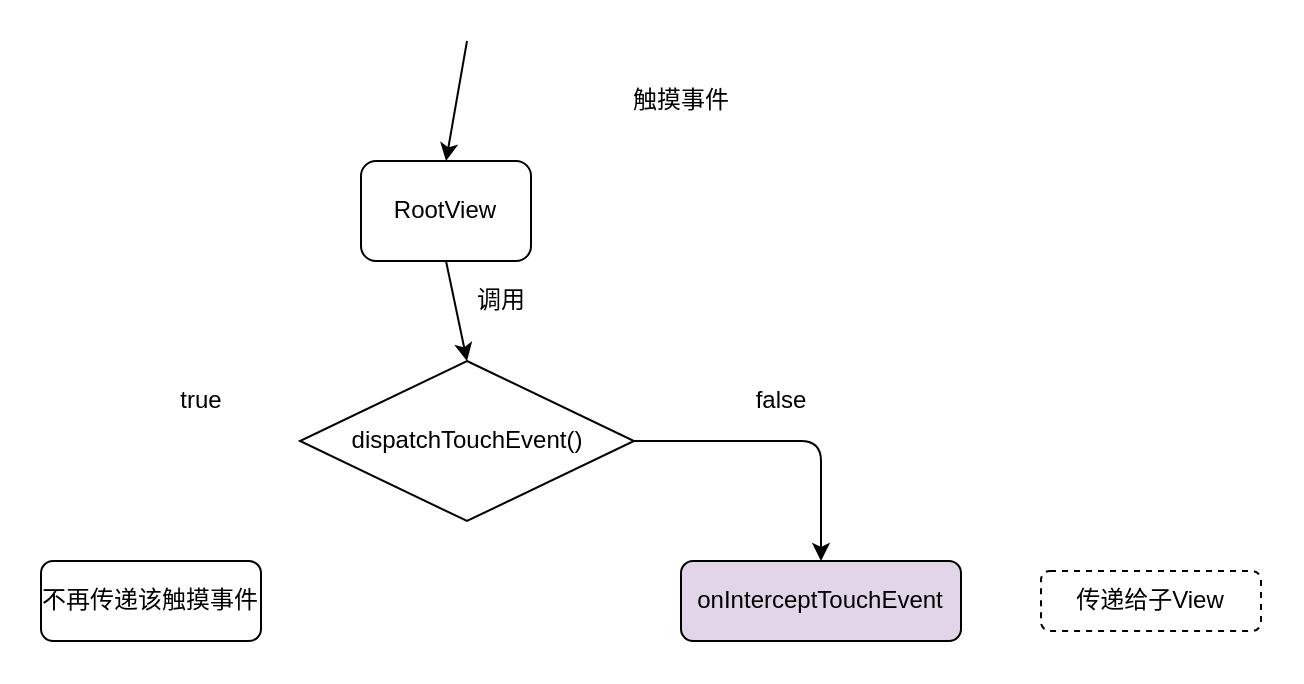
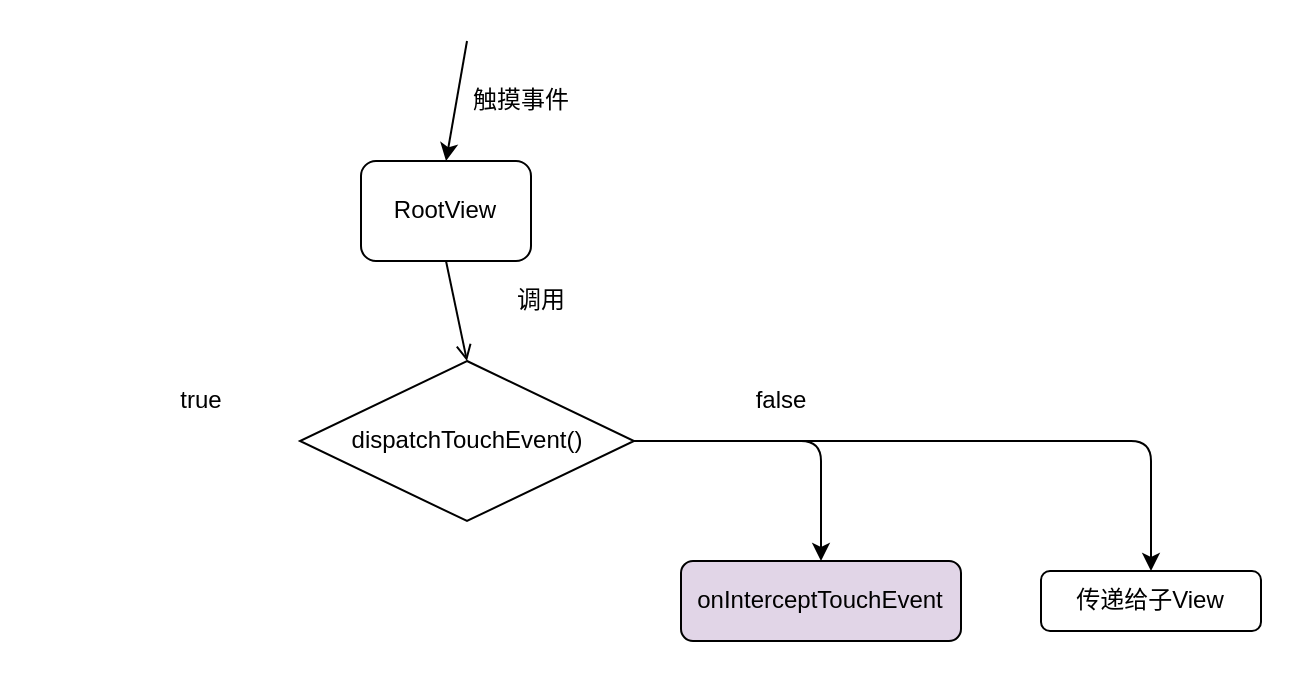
  <mxCell id="0" />
  <mxCell id="1" parent="0" />
  <mxCell id="2" value="RootView" style="rounded=1;whiteSpace=wrap;html=1;" vertex="1" parent="1"><mxGeometry x="180" y="80" width="85" height="50" as="geometry" /></mxCell>
  <mxCell id="3" value="" style="endArrow=classic;html=1;entryX=0.5;entryY=0;entryDx=0;entryDy=0;" edge="1" parent="1" target="2"><mxGeometry width="50" height="50" relative="1" as="geometry"><mxPoint x="233" y="20" as="sourcePoint" /><mxPoint x="266" y="300" as="targetPoint" /></mxGeometry></mxCell>
- <mxCell id="4" value="触摸事件" style="text;html=1;align=center;verticalAlign=middle;resizable=0;points=[];autosize=1;strokeColor=none;" vertex="1" parent="1"><mxGeometry x="310" y="40" width="60" height="20" as="geometry" /></mxCell>
+ <mxCell id="4" value="触摸事件" style="text;html=1;align=center;verticalAlign=middle;resizable=0;points=[];autosize=1;strokeColor=none;" vertex="1" parent="1"><mxGeometry x="230" y="40" width="60" height="20" as="geometry" /></mxCell>
  <mxCell id="5" value="dispatchTouchEvent()" style="rhombus;whiteSpace=wrap;html=1;" vertex="1" parent="1"><mxGeometry x="149.5" y="180" width="167" height="80" as="geometry" /></mxCell>
- <mxCell id="6" value="" style="endArrow=classic;html=1;exitX=0.5;exitY=1;exitDx=0;exitDy=0;entryX=0.5;entryY=0;entryDx=0;entryDy=0;" edge="1" parent="1" source="2" target="5"><mxGeometry width="50" height="50" relative="1" as="geometry"><mxPoint x="220" y="350" as="sourcePoint" /><mxPoint x="270" y="300" as="targetPoint" /></mxGeometry></mxCell>
- <mxCell id="7" value="调用" style="text;html=1;align=center;verticalAlign=middle;resizable=0;points=[];autosize=1;strokeColor=none;" vertex="1" parent="1"><mxGeometry x="230" y="140" width="40" height="20" as="geometry" /></mxCell>
- <mxCell id="8" value="不再传递该触摸事件" style="rounded=1;whiteSpace=wrap;html=1;" vertex="1" parent="1"><mxGeometry x="20" y="280" width="110" height="40" as="geometry" /></mxCell>
+ <mxCell id="6" value="" style="endArrow=open;html=1;exitX=0.5;exitY=1;exitDx=0;exitDy=0;entryX=0.5;entryY=0;entryDx=0;entryDy=0;" edge="1" parent="1" source="2" target="5"><mxGeometry width="50" height="50" relative="1" as="geometry"><mxPoint x="220" y="350" as="sourcePoint" /><mxPoint x="270" y="300" as="targetPoint" /></mxGeometry></mxCell>
+ <mxCell id="7" value="调用" style="text;html=1;align=center;verticalAlign=middle;resizable=0;points=[];autosize=1;strokeColor=none;" vertex="1" parent="1"><mxGeometry x="250" y="140" width="40" height="20" as="geometry" /></mxCell>
  <mxCell id="9" value="true" style="text;html=1;align=center;verticalAlign=middle;resizable=0;points=[];autosize=1;strokeColor=none;" vertex="1" parent="1"><mxGeometry x="80" y="190" width="40" height="20" as="geometry" /></mxCell>
  <mxCell id="10" value="onInterceptTouchEvent" style="rounded=1;whiteSpace=wrap;html=1;fillColor=#e1d5e7;" vertex="1" parent="1"><mxGeometry x="340" y="280" width="140" height="40" as="geometry" /></mxCell>
  <mxCell id="11" value="" style="endArrow=classic;html=1;exitX=1;exitY=0.5;exitDx=0;exitDy=0;entryX=0.5;entryY=0;entryDx=0;entryDy=0;edgeStyle=orthogonalEdgeStyle;" edge="1" parent="1" source="5" target="10"><mxGeometry width="50" height="50" relative="1" as="geometry"><mxPoint x="220" y="350" as="sourcePoint" /><mxPoint x="270" y="300" as="targetPoint" /></mxGeometry></mxCell>
  <mxCell id="12" value="false" style="text;html=1;align=center;verticalAlign=middle;resizable=0;points=[];autosize=1;strokeColor=none;" vertex="1" parent="1"><mxGeometry x="370" y="190" width="40" height="20" as="geometry" /></mxCell>
- <mxCell id="13" value="传递给子View" style="rounded=1;whiteSpace=wrap;html=1;dashed=1;" vertex="1" parent="1"><mxGeometry x="520" y="285" width="110" height="30" as="geometry" /></mxCell>
+ <mxCell id="13" value="传递给子View" style="rounded=1;whiteSpace=wrap;html=1;" vertex="1" parent="1"><mxGeometry x="520" y="285" width="110" height="30" as="geometry" /></mxCell>
+ <mxCell id="14" value="" style="endArrow=classic;html=1;exitX=1;exitY=0.5;exitDx=0;exitDy=0;entryX=0.5;entryY=0;entryDx=0;entryDy=0;edgeStyle=orthogonalEdgeStyle;" edge="1" parent="1" source="5" target="13"><mxGeometry width="50" height="50" relative="1" as="geometry"><mxPoint x="220" y="350" as="sourcePoint" /><mxPoint x="270" y="300" as="targetPoint" /></mxGeometry></mxCell>
